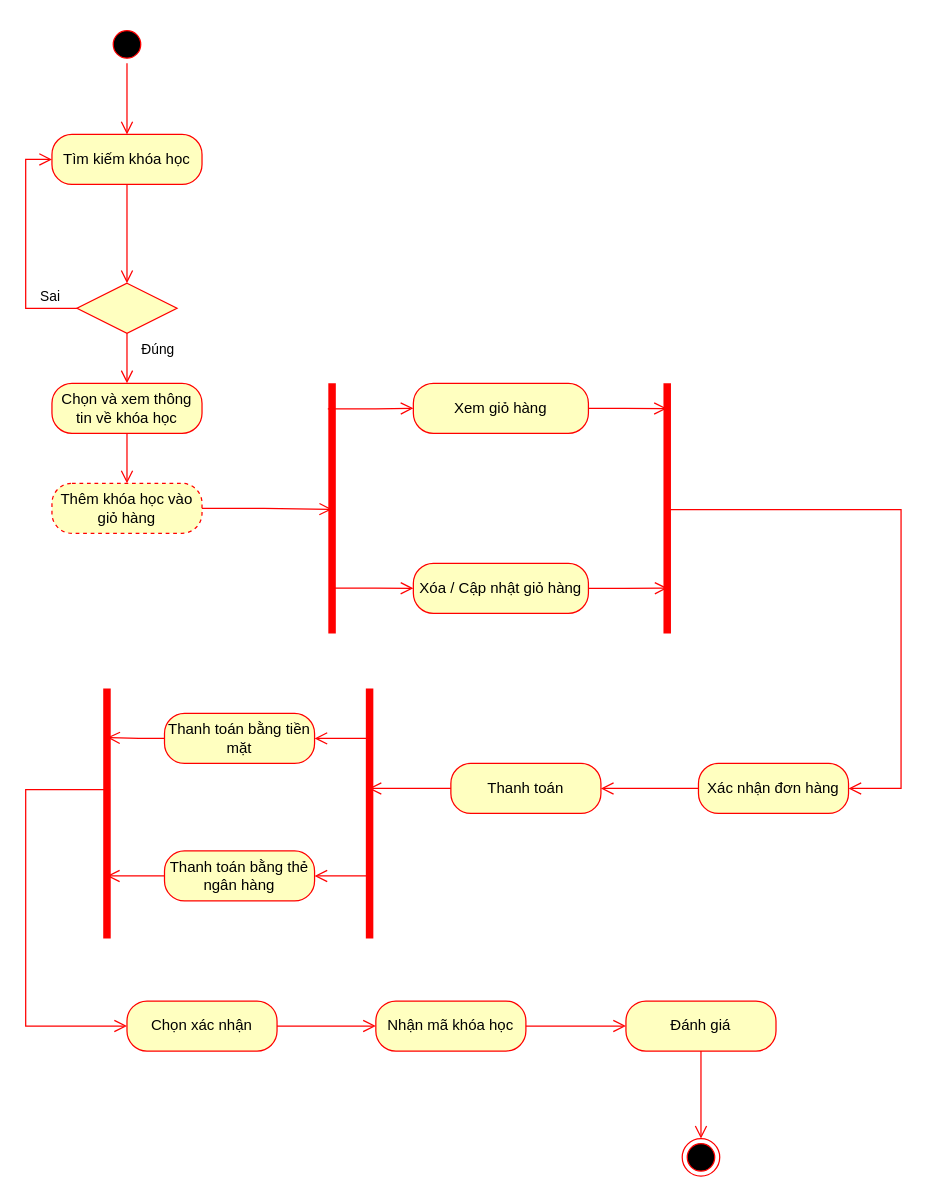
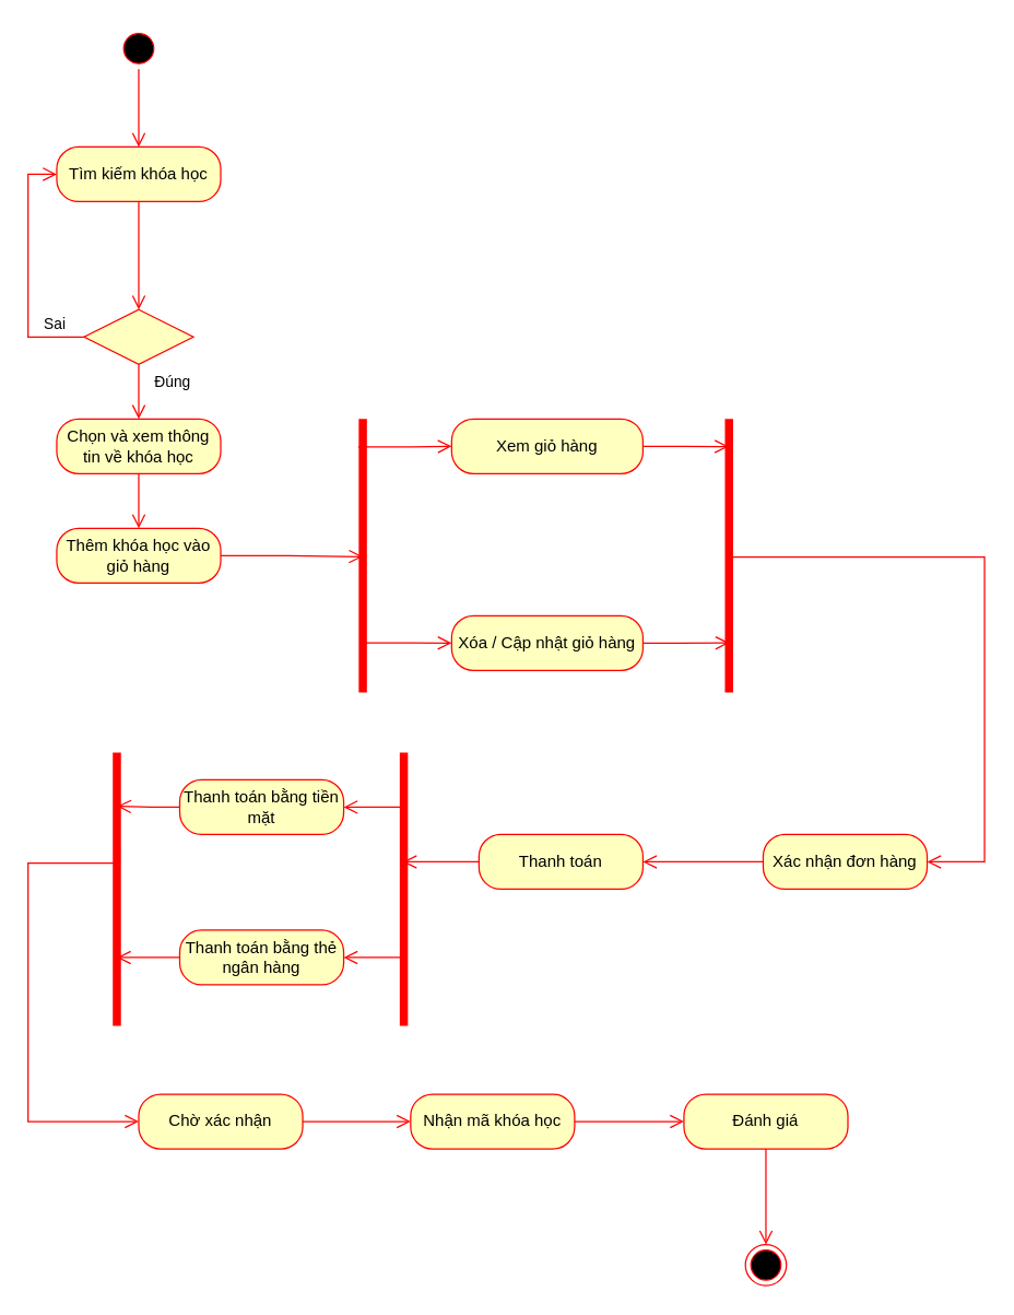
  <mxCell id="0" />
  <mxCell id="1" parent="0" />
  <mxCell id="2" value="" style="ellipse;html=1;shape=startState;fillColor=#000000;strokeColor=#ff0000;" parent="1" vertex="1"><mxGeometry x="86" y="20" width="30" height="30" as="geometry" /></mxCell>
  <mxCell id="3" value="" style="edgeStyle=orthogonalEdgeStyle;html=1;verticalAlign=bottom;endArrow=open;endSize=8;strokeColor=#ff0000;rounded=0;entryX=0.5;entryY=0;entryDx=0;entryDy=0;" parent="1" source="2" target="4" edge="1"><mxGeometry relative="1" as="geometry"><mxPoint x="101" y="110" as="targetPoint" /></mxGeometry></mxCell>
  <mxCell id="4" value="Tìm kiếm khóa học" style="rounded=1;whiteSpace=wrap;html=1;arcSize=40;fontColor=#000000;fillColor=#ffffc0;strokeColor=#ff0000;" parent="1" vertex="1"><mxGeometry x="41" y="107" width="120" height="40" as="geometry" /></mxCell>
  <mxCell id="5" value="" style="rhombus;whiteSpace=wrap;html=1;fontColor=#000000;fillColor=#ffffc0;strokeColor=#ff0000;" parent="1" vertex="1"><mxGeometry x="61" y="226" width="80" height="40" as="geometry" /></mxCell>
  <mxCell id="6" value="Sai" style="edgeStyle=orthogonalEdgeStyle;html=1;align=left;verticalAlign=bottom;endArrow=open;endSize=8;strokeColor=#ff0000;rounded=0;entryX=0;entryY=0.5;entryDx=0;entryDy=0;" parent="1" source="5" target="4" edge="1"><mxGeometry x="-0.657" relative="1" as="geometry"><mxPoint x="-70" y="236" as="targetPoint" /><mxPoint as="offset" /><Array as="points"><mxPoint x="20" y="246" /><mxPoint x="20" y="127" /></Array></mxGeometry></mxCell>
  <mxCell id="7" value="Đúng" style="edgeStyle=orthogonalEdgeStyle;html=1;align=left;verticalAlign=top;endArrow=open;endSize=8;strokeColor=#ff0000;rounded=0;entryX=0.5;entryY=0;entryDx=0;entryDy=0;" parent="1" source="5" target="8" edge="1"><mxGeometry x="-1" y="10" relative="1" as="geometry"><mxPoint x="101" y="386" as="targetPoint" /><mxPoint as="offset" /></mxGeometry></mxCell>
  <mxCell id="8" value="Chọn và xem thông tin về khóa học" style="rounded=1;whiteSpace=wrap;html=1;arcSize=40;fontColor=#000000;fillColor=#ffffc0;strokeColor=#ff0000;" parent="1" vertex="1"><mxGeometry x="41" y="306" width="120" height="40" as="geometry" /></mxCell>
  <mxCell id="9" value="" style="edgeStyle=orthogonalEdgeStyle;html=1;verticalAlign=bottom;endArrow=open;endSize=8;strokeColor=#ff0000;rounded=0;entryX=0.5;entryY=0;entryDx=0;entryDy=0;" parent="1" source="8" target="12" edge="1"><mxGeometry relative="1" as="geometry"><mxPoint x="101" y="426" as="targetPoint" /><Array as="points" /></mxGeometry></mxCell>
  <mxCell id="10" value="" style="edgeStyle=orthogonalEdgeStyle;html=1;verticalAlign=bottom;endArrow=open;endSize=8;strokeColor=#ff0000;rounded=0;entryX=0.5;entryY=0;entryDx=0;entryDy=0;exitX=0.5;exitY=1;exitDx=0;exitDy=0;" edge="1" parent="1" source="4" target="5"><mxGeometry relative="1" as="geometry"><mxPoint x="111" y="120" as="targetPoint" /><mxPoint x="10" y="196" as="sourcePoint" /></mxGeometry></mxCell>
  <mxCell id="11" value="" style="shape=line;html=1;strokeWidth=6;strokeColor=#ff0000;direction=south;" vertex="1" parent="1"><mxGeometry x="260" y="306" width="10" height="200" as="geometry" /></mxCell>
- <mxCell id="12" value="Thêm khóa học vào giỏ hàng" style="rounded=1;whiteSpace=wrap;html=1;arcSize=40;fontColor=#000000;fillColor=#ffffc0;strokeColor=#ff0000;dashed=1;" vertex="1" parent="1"><mxGeometry x="41" y="386" width="120" height="40" as="geometry" /></mxCell>
+ <mxCell id="12" value="Thêm khóa học vào giỏ hàng" style="rounded=1;whiteSpace=wrap;html=1;arcSize=40;fontColor=#000000;fillColor=#ffffc0;strokeColor=#ff0000;" vertex="1" parent="1"><mxGeometry x="41" y="386" width="120" height="40" as="geometry" /></mxCell>
  <mxCell id="13" value="" style="edgeStyle=orthogonalEdgeStyle;html=1;verticalAlign=bottom;endArrow=open;endSize=8;strokeColor=#ff0000;rounded=0;entryX=0.504;entryY=0.503;entryDx=0;entryDy=0;exitX=1;exitY=0.5;exitDx=0;exitDy=0;entryPerimeter=0;" edge="1" parent="1" source="12" target="11"><mxGeometry relative="1" as="geometry"><mxPoint x="111" y="396" as="targetPoint" /><Array as="points" /><mxPoint x="111" y="356" as="sourcePoint" /></mxGeometry></mxCell>
  <mxCell id="14" value="Xem giỏ hàng" style="rounded=1;whiteSpace=wrap;html=1;arcSize=40;fontColor=#000000;fillColor=#ffffc0;strokeColor=#ff0000;" vertex="1" parent="1"><mxGeometry x="330" y="306" width="140" height="40" as="geometry" /></mxCell>
  <mxCell id="15" value="" style="edgeStyle=orthogonalEdgeStyle;html=1;verticalAlign=bottom;endArrow=open;endSize=8;strokeColor=#ff0000;rounded=0;exitX=0.102;exitY=0.84;exitDx=0;exitDy=0;exitPerimeter=0;entryX=0;entryY=0.5;entryDx=0;entryDy=0;" edge="1" source="11" parent="1" target="14"><mxGeometry relative="1" as="geometry"><mxPoint x="330" y="430" as="targetPoint" /></mxGeometry></mxCell>
  <mxCell id="16" value="Xóa / Cập nhật giỏ hàng" style="rounded=1;whiteSpace=wrap;html=1;arcSize=40;fontColor=#000000;fillColor=#ffffc0;strokeColor=#ff0000;" vertex="1" parent="1"><mxGeometry x="330" y="450" width="140" height="40" as="geometry" /></mxCell>
  <mxCell id="17" value="" style="edgeStyle=orthogonalEdgeStyle;html=1;verticalAlign=bottom;endArrow=open;endSize=8;strokeColor=#ff0000;rounded=0;exitX=0.819;exitY=0.413;exitDx=0;exitDy=0;exitPerimeter=0;entryX=0;entryY=0.5;entryDx=0;entryDy=0;" edge="1" parent="1" target="16" source="11"><mxGeometry relative="1" as="geometry"><mxPoint x="338" y="574" as="targetPoint" /><mxPoint x="270" y="470" as="sourcePoint" /></mxGeometry></mxCell>
  <mxCell id="18" value="" style="edgeStyle=orthogonalEdgeStyle;html=1;verticalAlign=bottom;endArrow=open;endSize=8;strokeColor=#ff0000;rounded=0;exitX=1;exitY=0.5;exitDx=0;exitDy=0;entryX=0.101;entryY=0.531;entryDx=0;entryDy=0;entryPerimeter=0;" edge="1" parent="1" source="14" target="20"><mxGeometry relative="1" as="geometry"><mxPoint x="550" y="326" as="targetPoint" /><Array as="points" /><mxPoint x="171" y="416" as="sourcePoint" /></mxGeometry></mxCell>
  <mxCell id="19" value="" style="edgeStyle=orthogonalEdgeStyle;html=1;verticalAlign=bottom;endArrow=open;endSize=8;strokeColor=#ff0000;rounded=0;exitX=1;exitY=0.5;exitDx=0;exitDy=0;entryX=0.819;entryY=0.479;entryDx=0;entryDy=0;entryPerimeter=0;" edge="1" parent="1" source="16" target="20"><mxGeometry relative="1" as="geometry"><mxPoint x="550" y="470" as="targetPoint" /><Array as="points" /><mxPoint x="181" y="426" as="sourcePoint" /></mxGeometry></mxCell>
  <mxCell id="20" value="" style="shape=line;html=1;strokeWidth=6;strokeColor=#ff0000;direction=south;" vertex="1" parent="1"><mxGeometry x="528" y="306" width="10" height="200" as="geometry" /></mxCell>
  <mxCell id="21" value="Xác nhận đơn hàng" style="rounded=1;whiteSpace=wrap;html=1;arcSize=40;fontColor=#000000;fillColor=#ffffc0;strokeColor=#ff0000;" vertex="1" parent="1"><mxGeometry x="558" y="610" width="120" height="40" as="geometry" /></mxCell>
  <mxCell id="22" value="" style="edgeStyle=orthogonalEdgeStyle;html=1;verticalAlign=bottom;endArrow=open;endSize=8;strokeColor=#ff0000;rounded=0;exitX=0;exitY=0.5;exitDx=0;exitDy=0;entryX=1;entryY=0.5;entryDx=0;entryDy=0;" edge="1" source="21" parent="1" target="24"><mxGeometry relative="1" as="geometry"><mxPoint x="430" y="630" as="targetPoint" /></mxGeometry></mxCell>
  <mxCell id="23" value="" style="edgeStyle=orthogonalEdgeStyle;html=1;verticalAlign=bottom;endArrow=open;endSize=8;strokeColor=#ff0000;rounded=0;exitX=0.483;exitY=0.539;exitDx=0;exitDy=0;entryX=1;entryY=0.5;entryDx=0;entryDy=0;exitPerimeter=0;" edge="1" parent="1" source="20" target="21"><mxGeometry relative="1" as="geometry"><mxPoint x="693" y="480" as="targetPoint" /><Array as="points"><mxPoint x="533" y="407" /><mxPoint x="720" y="407" /><mxPoint x="720" y="630" /></Array><mxPoint x="686.37" y="406.8" as="sourcePoint" /></mxGeometry></mxCell>
- <mxCell id="24" value="Thanh toán" style="rounded=1;whiteSpace=wrap;html=1;arcSize=40;fontColor=#000000;fillColor=#ffffc0;strokeColor=#ff0000;" vertex="1" parent="1"><mxGeometry x="360" y="610" width="120" height="40" as="geometry" /></mxCell>
+ <mxCell id="24" value="Thanh toán" style="rounded=1;whiteSpace=wrap;html=1;arcSize=40;fontColor=#000000;fillColor=#ffffc0;strokeColor=#ff0000;" vertex="1" parent="1"><mxGeometry x="350" y="610" width="120" height="40" as="geometry" /></mxCell>
  <mxCell id="25" value="" style="edgeStyle=orthogonalEdgeStyle;html=1;verticalAlign=bottom;endArrow=open;endSize=8;strokeColor=#ff0000;rounded=0;entryX=0.4;entryY=0.574;entryDx=0;entryDy=0;entryPerimeter=0;" edge="1" source="24" parent="1" target="26"><mxGeometry relative="1" as="geometry"><mxPoint x="270" y="630" as="targetPoint" /></mxGeometry></mxCell>
  <mxCell id="26" value="" style="shape=line;html=1;strokeWidth=6;strokeColor=#ff0000;direction=south;" vertex="1" parent="1"><mxGeometry x="290" y="550" width="10" height="200" as="geometry" /></mxCell>
  <mxCell id="27" value="Thanh toán bằng tiền mặt" style="rounded=1;whiteSpace=wrap;html=1;arcSize=40;fontColor=#000000;fillColor=#ffffc0;strokeColor=#ff0000;" vertex="1" parent="1"><mxGeometry x="131" y="570" width="120" height="40" as="geometry" /></mxCell>
  <mxCell id="28" value="Thanh toán bằng thẻ ngân hàng" style="rounded=1;whiteSpace=wrap;html=1;arcSize=40;fontColor=#000000;fillColor=#ffffc0;strokeColor=#ff0000;" vertex="1" parent="1"><mxGeometry x="131" y="680" width="120" height="40" as="geometry" /></mxCell>
  <mxCell id="29" value="" style="edgeStyle=orthogonalEdgeStyle;html=1;verticalAlign=bottom;endArrow=open;endSize=8;strokeColor=#ff0000;rounded=0;entryX=1;entryY=0.5;entryDx=0;entryDy=0;exitX=0.2;exitY=0.468;exitDx=0;exitDy=0;exitPerimeter=0;" edge="1" parent="1" source="26" target="27"><mxGeometry relative="1" as="geometry"><mxPoint x="355" y="457" as="targetPoint" /><Array as="points" /><mxPoint x="251" y="456" as="sourcePoint" /></mxGeometry></mxCell>
  <mxCell id="30" value="" style="edgeStyle=orthogonalEdgeStyle;html=1;verticalAlign=bottom;endArrow=open;endSize=8;strokeColor=#ff0000;rounded=0;entryX=1;entryY=0.5;entryDx=0;entryDy=0;exitX=0.75;exitY=0.5;exitDx=0;exitDy=0;exitPerimeter=0;" edge="1" parent="1" source="26" target="28"><mxGeometry relative="1" as="geometry"><mxPoint x="231" y="600" as="targetPoint" /><Array as="points" /><mxPoint x="305" y="600" as="sourcePoint" /></mxGeometry></mxCell>
  <mxCell id="31" value="" style="shape=line;html=1;strokeWidth=6;strokeColor=#ff0000;direction=south;" vertex="1" parent="1"><mxGeometry x="80" y="550" width="10" height="200" as="geometry" /></mxCell>
  <mxCell id="32" value="" style="edgeStyle=orthogonalEdgeStyle;html=1;verticalAlign=bottom;endArrow=open;endSize=8;strokeColor=#ff0000;rounded=0;entryX=0.196;entryY=0.478;entryDx=0;entryDy=0;exitX=0;exitY=0.5;exitDx=0;exitDy=0;entryPerimeter=0;" edge="1" parent="1" source="27" target="31"><mxGeometry relative="1" as="geometry"><mxPoint x="261" y="600" as="targetPoint" /><Array as="points" /><mxPoint x="335" y="600" as="sourcePoint" /></mxGeometry></mxCell>
  <mxCell id="33" value="" style="edgeStyle=orthogonalEdgeStyle;html=1;verticalAlign=bottom;endArrow=open;endSize=8;strokeColor=#ff0000;rounded=0;entryX=0.75;entryY=0.5;entryDx=0;entryDy=0;exitX=0;exitY=0.5;exitDx=0;exitDy=0;entryPerimeter=0;" edge="1" parent="1" source="28" target="31"><mxGeometry relative="1" as="geometry"><mxPoint x="271" y="610" as="targetPoint" /><Array as="points" /><mxPoint x="345" y="610" as="sourcePoint" /></mxGeometry></mxCell>
  <mxCell id="34" value="" style="edgeStyle=orthogonalEdgeStyle;html=1;verticalAlign=bottom;endArrow=open;endSize=8;strokeColor=#ff0000;rounded=0;exitX=0.405;exitY=0.25;exitDx=0;exitDy=0;exitPerimeter=0;entryX=0;entryY=0.5;entryDx=0;entryDy=0;" edge="1" parent="1" source="31" target="35"><mxGeometry relative="1" as="geometry"><mxPoint x="100" y="820" as="targetPoint" /><Array as="points"><mxPoint x="20" y="631" /><mxPoint x="20" y="820" /></Array><mxPoint x="120" y="820" as="sourcePoint" /></mxGeometry></mxCell>
- <mxCell id="35" value="Chọn xác nhận" style="rounded=1;whiteSpace=wrap;html=1;arcSize=40;fontColor=#000000;fillColor=#ffffc0;strokeColor=#ff0000;" vertex="1" parent="1"><mxGeometry x="101" y="800" width="120" height="40" as="geometry" /></mxCell>
+ <mxCell id="35" value="Chờ xác nhận" style="rounded=1;whiteSpace=wrap;html=1;arcSize=40;fontColor=#000000;fillColor=#ffffc0;strokeColor=#ff0000;" vertex="1" parent="1"><mxGeometry x="101" y="800" width="120" height="40" as="geometry" /></mxCell>
  <mxCell id="36" value="" style="edgeStyle=orthogonalEdgeStyle;html=1;verticalAlign=bottom;endArrow=open;endSize=8;strokeColor=#ff0000;rounded=0;exitX=1;exitY=0.5;exitDx=0;exitDy=0;entryX=0;entryY=0.5;entryDx=0;entryDy=0;" edge="1" source="35" parent="1" target="37"><mxGeometry relative="1" as="geometry"><mxPoint x="300" y="820" as="targetPoint" /></mxGeometry></mxCell>
  <mxCell id="37" value="Nhận mã khóa học" style="rounded=1;whiteSpace=wrap;html=1;arcSize=40;fontColor=#000000;fillColor=#ffffc0;strokeColor=#ff0000;" vertex="1" parent="1"><mxGeometry x="300" y="800" width="120" height="40" as="geometry" /></mxCell>
  <mxCell id="38" value="" style="edgeStyle=orthogonalEdgeStyle;html=1;verticalAlign=bottom;endArrow=open;endSize=8;strokeColor=#ff0000;rounded=0;exitX=1;exitY=0.5;exitDx=0;exitDy=0;entryX=0;entryY=0.5;entryDx=0;entryDy=0;" edge="1" parent="1" source="37" target="39"><mxGeometry relative="1" as="geometry"><mxPoint x="500" y="820" as="targetPoint" /></mxGeometry></mxCell>
  <mxCell id="39" value="Đánh giá" style="rounded=1;whiteSpace=wrap;html=1;arcSize=40;fontColor=#000000;fillColor=#ffffc0;strokeColor=#ff0000;" vertex="1" parent="1"><mxGeometry x="500" y="800" width="120" height="40" as="geometry" /></mxCell>
  <mxCell id="40" value="" style="edgeStyle=orthogonalEdgeStyle;html=1;verticalAlign=bottom;endArrow=open;endSize=8;strokeColor=#ff0000;rounded=0;exitX=0.5;exitY=1;exitDx=0;exitDy=0;entryX=0.5;entryY=0;entryDx=0;entryDy=0;" edge="1" parent="1" source="39" target="41"><mxGeometry relative="1" as="geometry"><mxPoint x="560" y="940" as="targetPoint" /></mxGeometry></mxCell>
  <mxCell id="41" value="" style="ellipse;html=1;shape=endState;fillColor=#000000;strokeColor=#ff0000;" vertex="1" parent="1"><mxGeometry x="545" y="910" width="30" height="30" as="geometry" /></mxCell>
